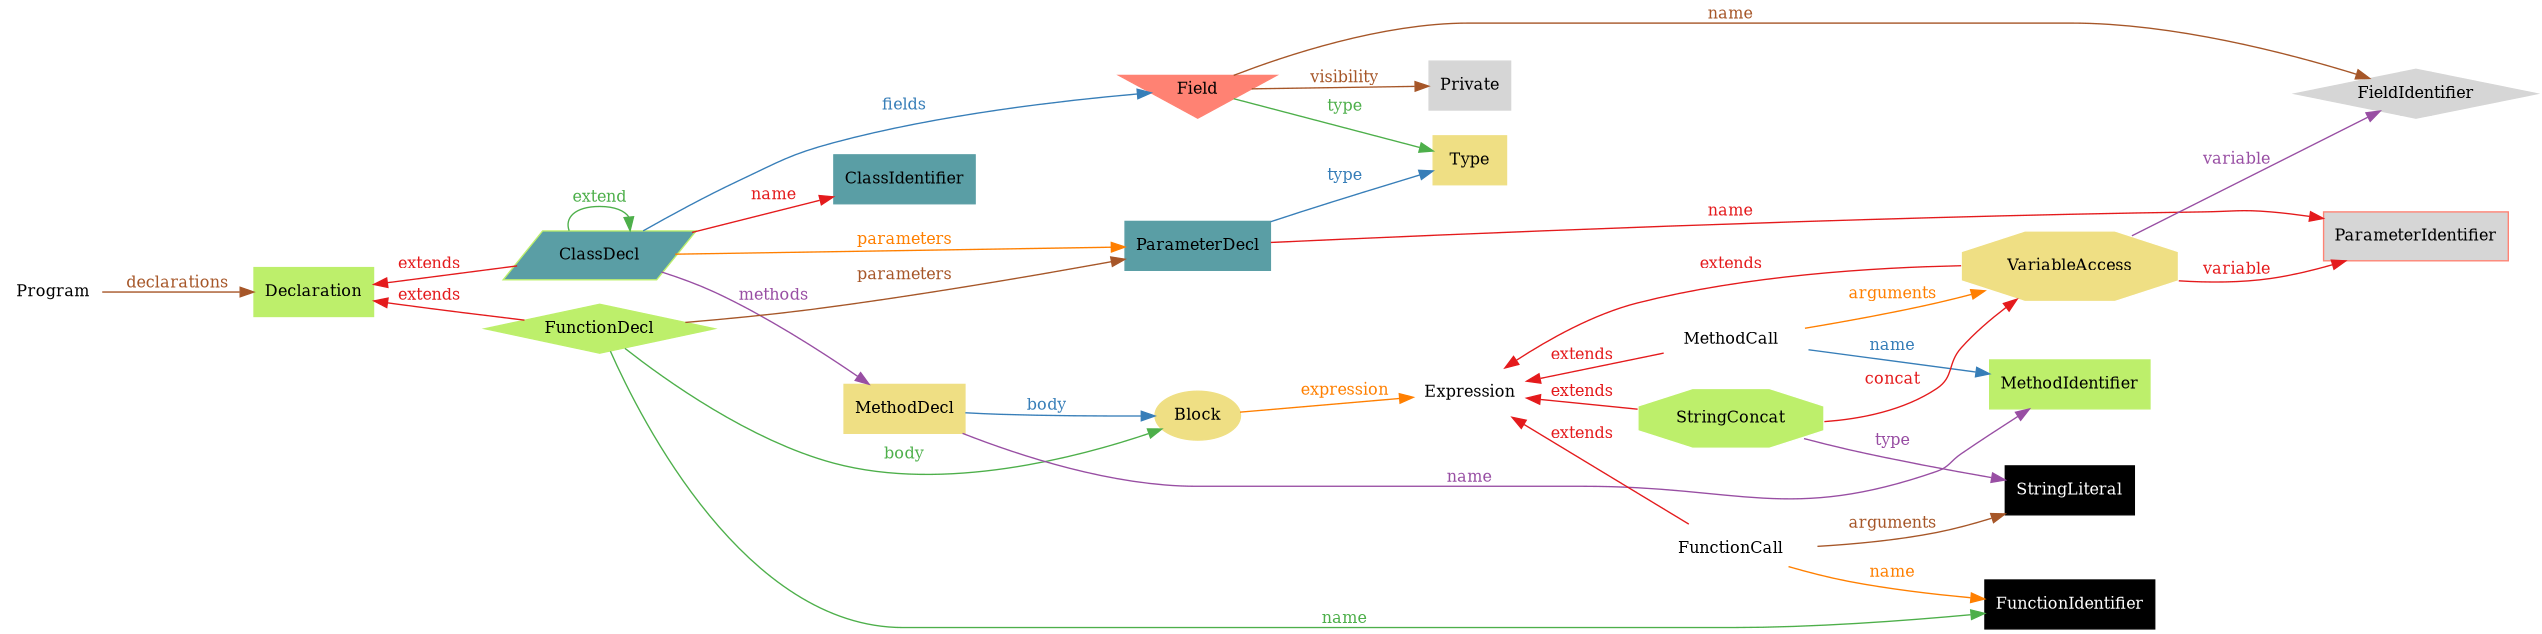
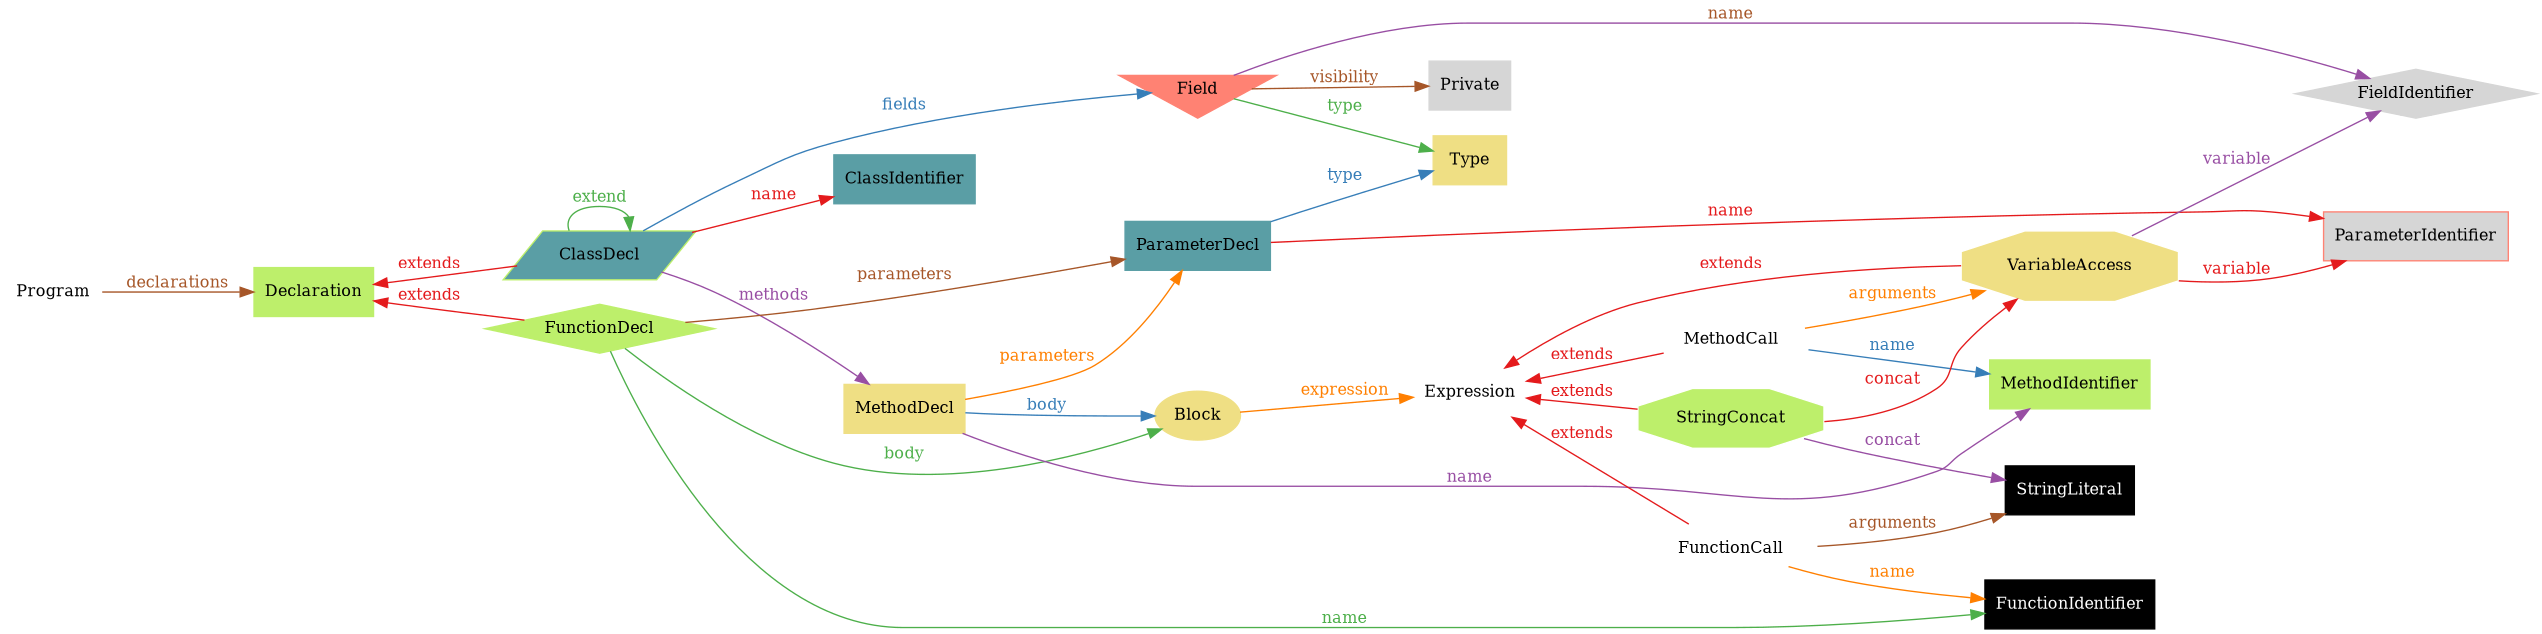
  digraph {
    fontsize=12
    rankdir=LR
    node [color="#ffffff" fontcolor="#000000" fontsize=12 shape=box style="filled, solid"]
    edge [color="#e41a1c" dir=forward fontcolor="#e41a1c" fontsize=12 style=solid weight=1]
    n1 [color="#bdef6b" label=Declaration uuid=Declaration]
    n2 [color="#bdef6b" fillcolor="#5a9ea5" label=ClassDecl shape=parallelogram uuid=ClassDecl]
    n3 [color="#bdef6b" label=FunctionDecl shape=diamond uuid=FunctionDecl]
    n4 [color="#efdf84" label=MethodDecl uuid=MethodDecl]
    n5 [color="#ff8273" label=Field shape=invtriangle uuid=Field]
    n6 [color="#5a9ea5" label=ClassIdentifier uuid=ClassIdentifier]
    n7 [color="#000000" fontcolor="#FFFFFF" label=FunctionIdentifier uuid=FunctionIdentifier]
    n8 [color="#efdf84" label=Block shape=ellipse uuid=Block]
    n9 [color="#5a9ea5" label=ParameterDecl uuid=ParameterDecl]
    n10 [color="#bdef6b" label=MethodIdentifier uuid=MethodIdentifier]
    n11 [color="#d6d6d6" label=FieldIdentifier shape=Mdiamond uuid=FieldIdentifier]
    n12 [color="#efdf84" label=Type uuid=Type]
    n13 [color="#d6d6d6" label=Private uuid=Private]
    n14 [label=Expression uuid=Expression]
    n15 [label=FunctionCall shape=hexagon uuid=FunctionCall]
    n16 [label=MethodCall shape=octagon uuid=MethodCall]
    n17 [fillcolor="#bdef6b" label=StringConcat shape=doubleoctagon uuid=StringConcat]
    n18 [fillcolor="#efdf84" label=VariableAccess shape=tripleoctagon uuid=VariableAccess]
    n19 [color="#000000" fontcolor="#FFFFFF" label=StringLiteral uuid=StringLiteral]
    n20 [color="#ff8273" fillcolor="#d6d6d6" label=ParameterIdentifier uuid=ParameterIdentifier]
    n21 [label=Program uuid=Program]
    n1 -> n2 [dir=back label=extends uuid="<ClassDecl, Declaration>" weight=10000]
    n1 -> n3 [dir=back label=extends uuid="<FunctionDecl, Declaration>" weight=10000]
    n2 -> n2 [color="#4daf4a" fontcolor="#4daf4a" label=extend uuid="<ClassDecl, ClassDecl>"]
    n2 -> n4 [color="#984ea3" fontcolor="#984ea3" label=methods uuid="<ClassDecl, MethodDecl>"]
    n2 -> n5 [color="#377eb8" fontcolor="#377eb8" label=fields uuid="<ClassDecl, Field>"]
    n2 -> n6 [label=name uuid="<ClassDecl, ClassIdentifier>"]
    n3 -> n7 [color="#4daf4a" fontcolor="#4daf4a" label=name uuid="<FunctionDecl, FunctionIdentifier>"]
    n3 -> n8 [color="#4daf4a" fontcolor="#4daf4a" label=body uuid="<FunctionDecl, Block>"]
    n3 -> n9 [color="#a65628" fontcolor="#a65628" label=parameters uuid="<FunctionDecl, ParameterDecl>"]
    n4 -> n8 [color="#377eb8" fontcolor="#377eb8" label=body uuid="<MethodDecl, Block>"]
-   n2 -> n9 [color="#ff7f00" fontcolor="#ff7f00" label=parameters uuid="<MethodDecl, ParameterDecl>"]
+   n4 -> n9 [color="#ff7f00" fontcolor="#ff7f00" label=parameters uuid="<MethodDecl, ParameterDecl>"]
    n4 -> n10 [color="#984ea3" fontcolor="#984ea3" label=name uuid="<MethodDecl, MethodIdentifier>"]
-   n5 -> n11 [color="#a65628" fontcolor="#a65628" label=name uuid="<Field, FieldIdentifier>"]
+   n5 -> n11 [color="#984ea3" fontcolor="#a65628" label=name uuid="<Field, FieldIdentifier>"]
    n5 -> n12 [color="#4daf4a" fontcolor="#4daf4a" label=type uuid="<Field, Type>"]
    n5 -> n13 [color="#a65628" fontcolor="#a65628" label=visibility uuid="<Field, Private>"]
    n8 -> n14 [color="#ff7f00" fontcolor="#ff7f00" label=expression uuid="<Block, Expression>"]
    n9 -> n12 [color="#377eb8" fontcolor="#377eb8" label=type uuid="<ParameterDecl, Type>"]
    n9 -> n20 [label=name uuid="<ParameterDecl, ParameterIdentifier>"]
    n14 -> n15 [dir=back label=extends uuid="<FunctionCall, Expression>" weight=10000]
    n14 -> n16 [dir=back label=extends uuid="<MethodCall, Expression>" weight=10000]
    n14 -> n17 [dir=back label=extends uuid="<StringConcat, Expression>" weight=10000]
    n14 -> n18 [dir=back label=extends uuid="<VariableAccess, Expression>" weight=10000]
    n15 -> n7 [color="#ff7f00" fontcolor="#ff7f00" label=name uuid="<FunctionCall, FunctionIdentifier>"]
    n15 -> n19 [color="#a65628" fontcolor="#a65628" label=arguments uuid="<FunctionCall, VariableAccess>"]
    n16 -> n10 [color="#377eb8" fontcolor="#377eb8" label=name uuid="<MethodCall, MethodIdentifier>"]
    n16 -> n18 [color="#ff7f00" fontcolor="#ff7f00" label=arguments uuid="<MethodCall, VariableAccess>"]
    n17 -> n18 [label=concat uuid="<StringConcat, VariableAccess>"]
-   n17 -> n19 [color="#984ea3" fontcolor="#984ea3" label=type uuid="<StringConcat, StringLiteral>"]
+   n17 -> n19 [color="#984ea3" fontcolor="#984ea3" label=concat uuid="<StringConcat, StringLiteral>"]
    n18 -> n11 [color="#984ea3" fontcolor="#984ea3" label=variable uuid="<VariableAccess, FieldIdentifier>"]
    n18 -> n20 [label=variable uuid="<VariableAccess, ParameterIdentifier>"]
    n21 -> n1 [color="#a65628" fontcolor="#a65628" label=declarations uuid="<Program, Declaration>"]
  }
